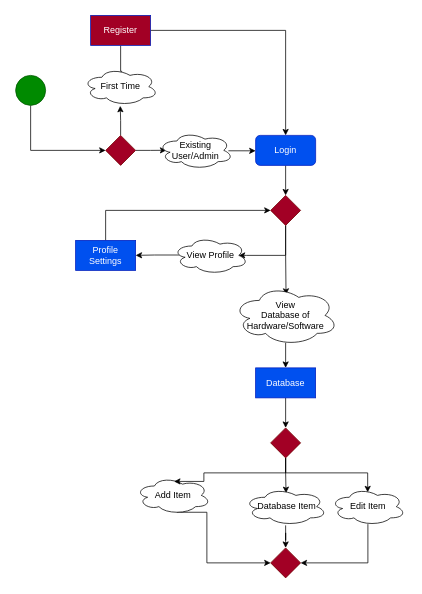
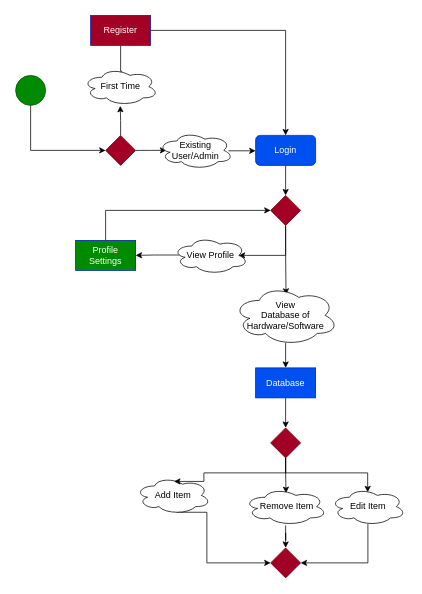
  <mxCell id="0" />
  <mxCell id="1" parent="0" />
  <mxCell id="2" style="edgeStyle=orthogonalEdgeStyle;rounded=0;orthogonalLoop=1;jettySize=auto;html=1;exitX=0.5;exitY=1;exitDx=0;exitDy=0;" edge="1" parent="1" source="3" target="6"><mxGeometry relative="1" as="geometry"><mxPoint x="90" y="220" as="targetPoint" /><Array as="points"><mxPoint x="40" y="200" /></Array></mxGeometry></mxCell>
  <mxCell id="3" value="" style="ellipse;whiteSpace=wrap;html=1;aspect=fixed;fillColor=#008a00;fontColor=#ffffff;strokeColor=#005700;" vertex="1" parent="1"><mxGeometry x="20" y="100" width="40" height="40" as="geometry" /></mxCell>
  <mxCell id="4" style="edgeStyle=orthogonalEdgeStyle;rounded=0;orthogonalLoop=1;jettySize=auto;html=1;entryX=0.495;entryY=1.013;entryDx=0;entryDy=0;entryPerimeter=0;" edge="1" parent="1" source="6" target="8"><mxGeometry relative="1" as="geometry" /></mxCell>
  <mxCell id="5" style="edgeStyle=orthogonalEdgeStyle;rounded=0;orthogonalLoop=1;jettySize=auto;html=1;entryX=0.11;entryY=0.498;entryDx=0;entryDy=0;entryPerimeter=0;" edge="1" parent="1" source="6" target="12"><mxGeometry relative="1" as="geometry" /></mxCell>
  <mxCell id="6" value="" style="rhombus;whiteSpace=wrap;html=1;fillColor=#a20025;fontColor=#ffffff;strokeColor=#6F0000;" vertex="1" parent="1"><mxGeometry x="140" y="180" width="40" height="40" as="geometry" /></mxCell>
  <mxCell id="7" style="edgeStyle=orthogonalEdgeStyle;rounded=0;orthogonalLoop=1;jettySize=auto;html=1;entryX=0.5;entryY=1;entryDx=0;entryDy=0;exitX=0.52;exitY=0.092;exitDx=0;exitDy=0;exitPerimeter=0;endArrow=none;" edge="1" parent="1" source="8" target="10"><mxGeometry relative="1" as="geometry" /></mxCell>
  <mxCell id="8" value="First Time" style="ellipse;shape=cloud;whiteSpace=wrap;html=1;" vertex="1" parent="1"><mxGeometry x="110" y="90" width="100" height="50" as="geometry" /></mxCell>
  <mxCell id="9" style="edgeStyle=orthogonalEdgeStyle;rounded=0;orthogonalLoop=1;jettySize=auto;html=1;entryX=0.5;entryY=0;entryDx=0;entryDy=0;" edge="1" parent="1" source="10" target="14"><mxGeometry relative="1" as="geometry" /></mxCell>
  <mxCell id="10" value="Register" style="rounded=0;whiteSpace=wrap;html=1;fillColor=#a20025;fontColor=#ffffff;strokeColor=#001DBC;" vertex="1" parent="1"><mxGeometry x="120" y="20" width="80" height="40" as="geometry" /></mxCell>
  <mxCell id="11" style="edgeStyle=orthogonalEdgeStyle;rounded=0;orthogonalLoop=1;jettySize=auto;html=1;entryX=0;entryY=0.5;entryDx=0;entryDy=0;exitX=0.937;exitY=0.511;exitDx=0;exitDy=0;exitPerimeter=0;" edge="1" parent="1" source="12" target="14"><mxGeometry relative="1" as="geometry" /></mxCell>
  <mxCell id="12" value="Existing User/Admin" style="ellipse;shape=cloud;whiteSpace=wrap;html=1;" vertex="1" parent="1"><mxGeometry x="210" y="175" width="100" height="50" as="geometry" /></mxCell>
  <mxCell id="13" style="edgeStyle=orthogonalEdgeStyle;rounded=0;orthogonalLoop=1;jettySize=auto;html=1;entryX=0.5;entryY=0;entryDx=0;entryDy=0;" edge="1" parent="1" source="14" target="17"><mxGeometry relative="1" as="geometry" /></mxCell>
  <mxCell id="14" value="Login" style="whiteSpace=wrap;html=1;fillColor=#0050ef;fontColor=#ffffff;strokeColor=#001DBC;rounded=1;" vertex="1" parent="1"><mxGeometry x="340" y="180" width="80" height="40" as="geometry" /></mxCell>
  <mxCell id="15" style="edgeStyle=orthogonalEdgeStyle;rounded=0;orthogonalLoop=1;jettySize=auto;html=1;entryX=0.875;entryY=0.5;entryDx=0;entryDy=0;entryPerimeter=0;" edge="1" parent="1" source="17" target="19"><mxGeometry relative="1" as="geometry"><Array as="points"><mxPoint x="380" y="340" /><mxPoint x="328" y="340" /></Array></mxGeometry></mxCell>
  <mxCell id="16" style="edgeStyle=orthogonalEdgeStyle;rounded=0;orthogonalLoop=1;jettySize=auto;html=1;entryX=0.504;entryY=0.156;entryDx=0;entryDy=0;entryPerimeter=0;" edge="1" parent="1" source="17" target="23"><mxGeometry relative="1" as="geometry" /></mxCell>
  <mxCell id="17" value="" style="rhombus;whiteSpace=wrap;html=1;fillColor=#a20025;strokeColor=#6F0000;fontColor=#ffffff;" vertex="1" parent="1"><mxGeometry x="360" y="260" width="40" height="40" as="geometry" /></mxCell>
  <mxCell id="18" style="edgeStyle=orthogonalEdgeStyle;rounded=0;orthogonalLoop=1;jettySize=auto;html=1;entryX=1;entryY=0.5;entryDx=0;entryDy=0;exitX=0.086;exitY=0.49;exitDx=0;exitDy=0;exitPerimeter=0;" edge="1" parent="1" source="19" target="21"><mxGeometry relative="1" as="geometry" /></mxCell>
  <mxCell id="19" value="View Profile" style="ellipse;shape=cloud;whiteSpace=wrap;html=1;" vertex="1" parent="1"><mxGeometry x="230" y="315" width="100" height="50" as="geometry" /></mxCell>
  <mxCell id="20" style="edgeStyle=orthogonalEdgeStyle;rounded=0;orthogonalLoop=1;jettySize=auto;html=1;entryX=0;entryY=0.5;entryDx=0;entryDy=0;" edge="1" parent="1" source="21" target="17"><mxGeometry relative="1" as="geometry"><Array as="points"><mxPoint x="140" y="280" /></Array></mxGeometry></mxCell>
- <mxCell id="21" value="Profile Settings" style="rounded=0;whiteSpace=wrap;html=1;fillColor=#0050ef;fontColor=#ffffff;strokeColor=#001DBC;" vertex="1" parent="1"><mxGeometry x="100" y="320" width="80" height="40" as="geometry" /></mxCell>
+ <mxCell id="21" value="Profile Settings" style="rounded=0;whiteSpace=wrap;html=1;fillColor=#008a00;fontColor=#ffffff;strokeColor=#001DBC;" vertex="1" parent="1"><mxGeometry x="100" y="320" width="80" height="40" as="geometry" /></mxCell>
  <mxCell id="22" style="edgeStyle=orthogonalEdgeStyle;rounded=0;orthogonalLoop=1;jettySize=auto;html=1;entryX=0.5;entryY=0;entryDx=0;entryDy=0;exitX=0.5;exitY=0.957;exitDx=0;exitDy=0;exitPerimeter=0;" edge="1" parent="1" source="23" target="25"><mxGeometry relative="1" as="geometry" /></mxCell>
  <mxCell id="23" value="View &lt;br&gt;Database of Hardware/Software" style="ellipse;shape=cloud;whiteSpace=wrap;html=1;" vertex="1" parent="1"><mxGeometry x="310" y="380" width="140" height="80" as="geometry" /></mxCell>
  <mxCell id="24" style="edgeStyle=orthogonalEdgeStyle;rounded=0;orthogonalLoop=1;jettySize=auto;html=1;entryX=0.5;entryY=0;entryDx=0;entryDy=0;" edge="1" parent="1" source="25" target="31"><mxGeometry relative="1" as="geometry" /></mxCell>
  <mxCell id="25" value="Database" style="rounded=0;whiteSpace=wrap;html=1;fillColor=#0050ef;fontColor=#ffffff;strokeColor=#001DBC;" vertex="1" parent="1"><mxGeometry x="340" y="490" width="80" height="40" as="geometry" /></mxCell>
  <mxCell id="26" style="edgeStyle=orthogonalEdgeStyle;rounded=0;orthogonalLoop=1;jettySize=auto;html=1;entryX=0;entryY=0.5;entryDx=0;entryDy=0;exitX=0.55;exitY=0.95;exitDx=0;exitDy=0;exitPerimeter=0;" edge="1" parent="1" source="27" target="36"><mxGeometry relative="1" as="geometry"><Array as="points"><mxPoint x="275" y="750" /></Array></mxGeometry></mxCell>
  <mxCell id="27" value="Add Item" style="ellipse;shape=cloud;whiteSpace=wrap;html=1;" vertex="1" parent="1"><mxGeometry x="180" y="635" width="100" height="50" as="geometry" /></mxCell>
  <mxCell id="28" style="edgeStyle=orthogonalEdgeStyle;rounded=0;orthogonalLoop=1;jettySize=auto;html=1;exitX=0.5;exitY=1;exitDx=0;exitDy=0;entryX=0.512;entryY=0.128;entryDx=0;entryDy=0;entryPerimeter=0;" edge="1" parent="1" source="31" target="27"><mxGeometry relative="1" as="geometry"><mxPoint x="300" y="650" as="targetPoint" /><Array as="points"><mxPoint x="380" y="630" /><mxPoint x="271" y="630" /></Array></mxGeometry></mxCell>
  <mxCell id="29" style="edgeStyle=orthogonalEdgeStyle;rounded=0;orthogonalLoop=1;jettySize=auto;html=1;entryX=0.505;entryY=0.138;entryDx=0;entryDy=0;entryPerimeter=0;" edge="1" parent="1" source="31" target="33"><mxGeometry relative="1" as="geometry" /></mxCell>
  <mxCell id="30" style="edgeStyle=orthogonalEdgeStyle;rounded=0;orthogonalLoop=1;jettySize=auto;html=1;entryX=0.494;entryY=0.117;entryDx=0;entryDy=0;entryPerimeter=0;exitX=0.5;exitY=1;exitDx=0;exitDy=0;" edge="1" parent="1" source="31" target="35"><mxGeometry relative="1" as="geometry" /></mxCell>
  <mxCell id="31" value="" style="rhombus;whiteSpace=wrap;html=1;fillColor=#a20025;strokeColor=#6F0000;fontColor=#ffffff;" vertex="1" parent="1"><mxGeometry x="360" y="570" width="40" height="40" as="geometry" /></mxCell>
  <mxCell id="32" style="edgeStyle=orthogonalEdgeStyle;rounded=0;orthogonalLoop=1;jettySize=auto;html=1;entryX=0.5;entryY=0;entryDx=0;entryDy=0;" edge="1" parent="1" source="33" target="36"><mxGeometry relative="1" as="geometry" /></mxCell>
- <mxCell id="33" value="&amp;nbsp;Database Item" style="ellipse;shape=cloud;whiteSpace=wrap;html=1;" vertex="1" parent="1"><mxGeometry x="325" y="650" width="110" height="50" as="geometry" /></mxCell>
+ <mxCell id="33" value="&amp;nbsp;Remove Item" style="ellipse;shape=cloud;whiteSpace=wrap;html=1;" vertex="1" parent="1"><mxGeometry x="325" y="650" width="110" height="50" as="geometry" /></mxCell>
  <mxCell id="34" style="edgeStyle=orthogonalEdgeStyle;rounded=0;orthogonalLoop=1;jettySize=auto;html=1;entryX=1;entryY=0.5;entryDx=0;entryDy=0;exitX=0.497;exitY=0.967;exitDx=0;exitDy=0;exitPerimeter=0;" edge="1" parent="1" source="35" target="36"><mxGeometry relative="1" as="geometry"><Array as="points"><mxPoint x="490" y="750" /></Array></mxGeometry></mxCell>
  <mxCell id="35" value="Edit Item" style="ellipse;shape=cloud;whiteSpace=wrap;html=1;" vertex="1" parent="1"><mxGeometry x="440" y="650" width="100" height="50" as="geometry" /></mxCell>
  <mxCell id="36" value="" style="rhombus;whiteSpace=wrap;html=1;fillColor=#a20025;strokeColor=#6F0000;fontColor=#ffffff;" vertex="1" parent="1"><mxGeometry x="360" y="730" width="40" height="40" as="geometry" /></mxCell>
